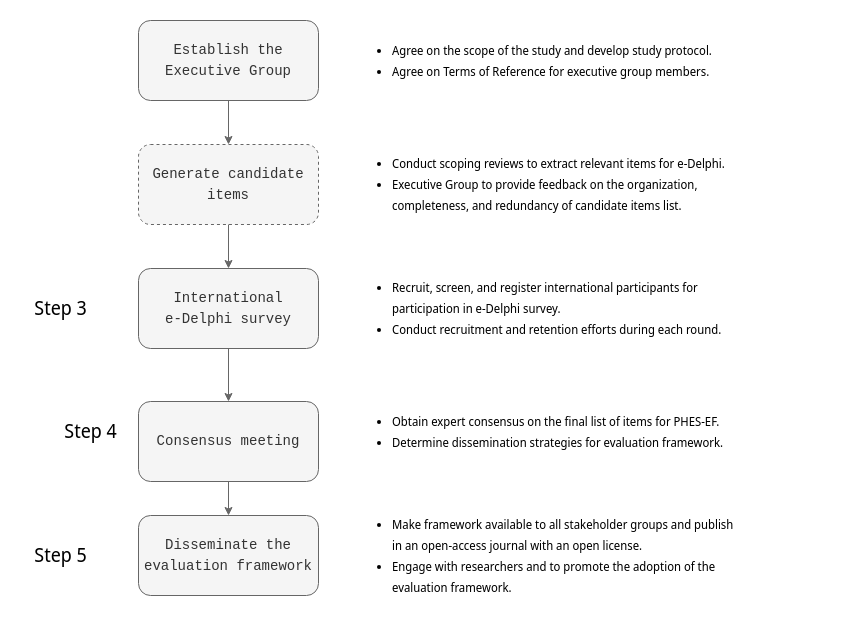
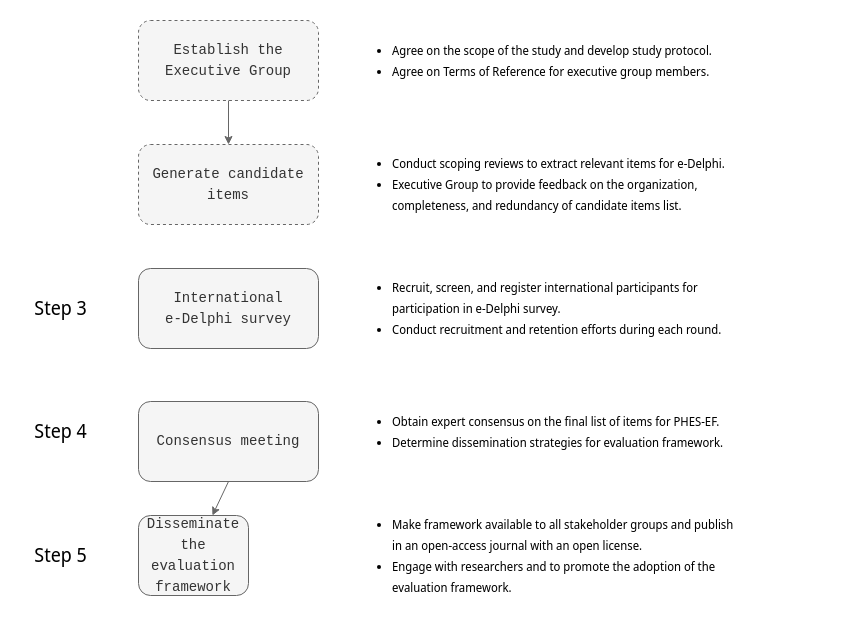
  <mxCell id="0" />
  <mxCell id="1" parent="0" />
- <mxCell id="2" value="&lt;div style=&quot;font-family: &amp;quot;Fira Code&amp;quot;, Menlo, Monaco, &amp;quot;Courier New&amp;quot;, monospace, Menlo, Monaco, &amp;quot;Courier New&amp;quot;, monospace; font-size: 14px; line-height: 21px;&quot;&gt;Establish the Executive Group&lt;/div&gt;" style="rounded=1;whiteSpace=wrap;html=1;labelBackgroundColor=none;fillColor=#f5f5f5;strokeColor=#666666;fontColor=#333333;" parent="1" vertex="1"><mxGeometry x="138" y="20" width="180" height="80" as="geometry" /></mxCell>
+ <mxCell id="2" value="&lt;div style=&quot;font-family: &amp;quot;Fira Code&amp;quot;, Menlo, Monaco, &amp;quot;Courier New&amp;quot;, monospace, Menlo, Monaco, &amp;quot;Courier New&amp;quot;, monospace; font-size: 14px; line-height: 21px;&quot;&gt;Establish the Executive Group&lt;/div&gt;" style="rounded=1;whiteSpace=wrap;html=1;labelBackgroundColor=none;fillColor=#f5f5f5;strokeColor=#666666;fontColor=#333333;dashed=1;" parent="1" vertex="1"><mxGeometry x="138" y="20" width="180" height="80" as="geometry" /></mxCell>
  <mxCell id="3" value="&lt;div style=&quot;font-family: &amp;quot;Fira Code&amp;quot;, Menlo, Monaco, &amp;quot;Courier New&amp;quot;, monospace, Menlo, Monaco, &amp;quot;Courier New&amp;quot;, monospace; font-size: 14px; line-height: 21px;&quot;&gt;Generate candidate items&lt;/div&gt;" style="rounded=1;whiteSpace=wrap;html=1;labelBackgroundColor=none;fillColor=#f5f5f5;strokeColor=#666666;fontColor=#333333;dashed=1;" parent="1" vertex="1"><mxGeometry x="138" y="144" width="180" height="80" as="geometry" /></mxCell>
  <mxCell id="4" value="" style="endArrow=classic;html=1;exitX=0.5;exitY=1;exitDx=0;exitDy=0;entryX=0.5;entryY=0;entryDx=0;entryDy=0;labelBackgroundColor=#f4f2f6;fontColor=#000000;fillColor=#f5f5f5;strokeColor=#666666;" parent="1" source="2" target="3" edge="1"><mxGeometry width="50" height="50" relative="1" as="geometry"><mxPoint x="378" y="320" as="sourcePoint" /><mxPoint x="428" y="270" as="targetPoint" /></mxGeometry></mxCell>
  <mxCell id="5" value="&lt;div style=&quot;font-family: &amp;quot;Fira Code&amp;quot;, Menlo, Monaco, &amp;quot;Courier New&amp;quot;, monospace, Menlo, Monaco, &amp;quot;Courier New&amp;quot;, monospace; font-size: 14px; line-height: 21px;&quot;&gt;&lt;div style=&quot;line-height: 21px;&quot;&gt;International &lt;br&gt;e-Delphi survey&lt;/div&gt;&lt;/div&gt;" style="rounded=1;whiteSpace=wrap;html=1;labelBackgroundColor=none;fillColor=#f5f5f5;strokeColor=#666666;fontColor=#333333;" parent="1" vertex="1"><mxGeometry x="138" y="268" width="180" height="80" as="geometry" /></mxCell>
  <mxCell id="6" value="&lt;div style=&quot;font-family: &amp;quot;Fira Code&amp;quot;, Menlo, Monaco, &amp;quot;Courier New&amp;quot;, monospace, Menlo, Monaco, &amp;quot;Courier New&amp;quot;, monospace; font-size: 14px; line-height: 21px;&quot;&gt;&lt;div style=&quot;line-height: 21px;&quot;&gt;&lt;div style=&quot;line-height: 21px;&quot;&gt;Consensus meeting&lt;/div&gt;&lt;/div&gt;&lt;/div&gt;" style="rounded=1;whiteSpace=wrap;html=1;labelBackgroundColor=none;fillColor=#f5f5f5;strokeColor=#666666;fontColor=#333333;" parent="1" vertex="1"><mxGeometry x="138" y="401" width="180" height="80" as="geometry" /></mxCell>
- <mxCell id="7" value="&lt;div style=&quot;font-family: &amp;quot;Fira Code&amp;quot;, Menlo, Monaco, &amp;quot;Courier New&amp;quot;, monospace, Menlo, Monaco, &amp;quot;Courier New&amp;quot;, monospace; font-size: 14px; line-height: 21px;&quot;&gt;&lt;div style=&quot;line-height: 21px;&quot;&gt;&lt;div style=&quot;line-height: 21px;&quot;&gt;&lt;div style=&quot;line-height: 21px;&quot;&gt;Disseminate the evaluation framework&lt;/div&gt;&lt;/div&gt;&lt;/div&gt;&lt;/div&gt;" style="rounded=1;whiteSpace=wrap;html=1;labelBackgroundColor=none;fillColor=#f5f5f5;strokeColor=#666666;fontColor=#333333;" parent="1" vertex="1"><mxGeometry x="138" y="515" width="180" height="80" as="geometry" /></mxCell>
- <mxCell id="8" value="" style="endArrow=classic;html=1;exitX=0.5;exitY=1;exitDx=0;exitDy=0;entryX=0.5;entryY=0;entryDx=0;entryDy=0;labelBackgroundColor=#f4f2f6;fontColor=#000000;fillColor=#f5f5f5;strokeColor=#666666;" parent="1" source="3" target="5" edge="1"><mxGeometry width="50" height="50" relative="1" as="geometry"><mxPoint x="248" y="110" as="sourcePoint" /><mxPoint x="248" y="160" as="targetPoint" /></mxGeometry></mxCell>
- <mxCell id="9" value="" style="endArrow=classic;html=1;exitX=0.5;exitY=1;exitDx=0;exitDy=0;entryX=0.5;entryY=0;entryDx=0;entryDy=0;labelBackgroundColor=#f4f2f6;fontColor=#000000;fillColor=#f5f5f5;strokeColor=#666666;" parent="1" source="5" target="6" edge="1"><mxGeometry width="50" height="50" relative="1" as="geometry"><mxPoint x="248" y="110" as="sourcePoint" /><mxPoint x="248" y="160" as="targetPoint" /></mxGeometry></mxCell>
+ <mxCell id="7" value="&lt;div style=&quot;font-family: &amp;quot;Fira Code&amp;quot;, Menlo, Monaco, &amp;quot;Courier New&amp;quot;, monospace, Menlo, Monaco, &amp;quot;Courier New&amp;quot;, monospace; font-size: 14px; line-height: 21px;&quot;&gt;&lt;div style=&quot;line-height: 21px;&quot;&gt;&lt;div style=&quot;line-height: 21px;&quot;&gt;&lt;div style=&quot;line-height: 21px;&quot;&gt;Disseminate the evaluation framework&lt;/div&gt;&lt;/div&gt;&lt;/div&gt;&lt;/div&gt;" style="rounded=1;whiteSpace=wrap;html=1;labelBackgroundColor=none;fillColor=#f5f5f5;strokeColor=#666666;fontColor=#333333;" parent="1" vertex="1"><mxGeometry x="138" y="515" width="110" height="80" as="geometry" /></mxCell>
  <mxCell id="10" value="" style="endArrow=classic;html=1;exitX=0.5;exitY=1;exitDx=0;exitDy=0;labelBackgroundColor=#f4f2f6;fontColor=#000000;fillColor=#f5f5f5;strokeColor=#666666;" parent="1" source="6" target="7" edge="1"><mxGeometry width="50" height="50" relative="1" as="geometry"><mxPoint x="248" y="360" as="sourcePoint" /><mxPoint x="248" y="400" as="targetPoint" /></mxGeometry></mxCell>
  <mxCell id="11" value="Step 3" style="text;html=1;align=center;verticalAlign=middle;resizable=0;points=[];autosize=1;strokeColor=none;fillColor=none;fontSize=19;fontFamily=Noto Sans Display;fontSource=https%3A%2F%2Ffonts.googleapis.com%2Fcss%3Ffamily%3DNoto%2BSans%2BDisplay;" parent="1" vertex="1"><mxGeometry x="20" y="288" width="80" height="40" as="geometry" /></mxCell>
- <mxCell id="12" value="Step 4" style="text;html=1;align=center;verticalAlign=middle;resizable=0;points=[];autosize=1;strokeColor=none;fillColor=none;fontSize=19;fontFamily=Noto Sans Display;fontSource=https%3A%2F%2Ffonts.googleapis.com%2Fcss%3Ffamily%3DNoto%2BSans%2BDisplay;" parent="1" vertex="1"><mxGeometry x="50" y="411" width="80" height="40" as="geometry" /></mxCell>
+ <mxCell id="12" value="Step 4" style="text;html=1;align=center;verticalAlign=middle;resizable=0;points=[];autosize=1;strokeColor=none;fillColor=none;fontSize=19;fontFamily=Noto Sans Display;fontSource=https%3A%2F%2Ffonts.googleapis.com%2Fcss%3Ffamily%3DNoto%2BSans%2BDisplay;" parent="1" vertex="1"><mxGeometry x="20" y="411" width="80" height="40" as="geometry" /></mxCell>
  <mxCell id="13" value="Step 5" style="text;html=1;align=center;verticalAlign=middle;resizable=0;points=[];autosize=1;strokeColor=none;fillColor=none;fontSize=19;fontFamily=Noto Sans Display;fontSource=https%3A%2F%2Ffonts.googleapis.com%2Fcss%3Ffamily%3DNoto%2BSans%2BDisplay;" parent="1" vertex="1"><mxGeometry x="20" y="535" width="80" height="40" as="geometry" /></mxCell>
  <mxCell id="14" value="&lt;div style=&quot;font-size: 14px; line-height: 21px;&quot;&gt;&lt;div style=&quot;line-height: 21px; font-size: 12px;&quot;&gt;&lt;ul style=&quot;&quot;&gt;&lt;li style=&quot;&quot;&gt;&lt;font&gt;Agree on the scope of the study and develop study protocol.&lt;/font&gt;&lt;/li&gt;&lt;li style=&quot;&quot;&gt;&lt;font&gt;Agree on Terms of Reference for executive group members.&lt;/font&gt;&lt;/li&gt;&lt;/ul&gt;&lt;/div&gt;&lt;/div&gt;" style="rounded=0;html=1;align=left;fillColor=none;labelBackgroundColor=none;strokeColor=none;fontFamily=Noto Sans Display;fontSource=https%3A%2F%2Ffonts.googleapis.com%2Fcss%3Ffamily%3DNoto%2BSans%2BDisplay;" parent="1" vertex="1"><mxGeometry x="350" y="20" width="490" height="80" as="geometry" /></mxCell>
  <mxCell id="15" value="&lt;div style=&quot;line-height: 21px;&quot;&gt;&lt;div style=&quot;line-height: 21px;&quot;&gt;&lt;ul style=&quot;&quot;&gt;&lt;li style=&quot;&quot;&gt;&lt;span style=&quot;&quot;&gt;Conduct scoping reviews to extract relevant items for e-Delphi.&lt;/span&gt;&lt;br&gt;&lt;/li&gt;&lt;li style=&quot;&quot;&gt;Executive Group to provide feedback on the organization, &lt;br&gt;completeness, and redundancy of candidate items list.&lt;/li&gt;&lt;/ul&gt;&lt;/div&gt;&lt;/div&gt;" style="rounded=0;html=1;align=left;fillColor=none;labelBackgroundColor=none;strokeColor=none;fontFamily=Noto Sans Display;fontSource=https%3A%2F%2Ffonts.googleapis.com%2Fcss%3Ffamily%3DNoto%2BSans%2BDisplay;" parent="1" vertex="1"><mxGeometry x="350" y="144" width="490" height="80" as="geometry" /></mxCell>
  <mxCell id="16" value="&lt;div style=&quot;line-height: 21px;&quot;&gt;&lt;div style=&quot;line-height: 21px;&quot;&gt;&lt;ul style=&quot;&quot;&gt;&lt;li style=&quot;&quot;&gt;Recruit, screen, and register international participants for&lt;br&gt;participation in e-Delphi survey.&lt;/li&gt;&lt;li style=&quot;&quot;&gt;&lt;font&gt;Conduct recruitment and retention efforts during each round.&lt;/font&gt;&lt;/li&gt;&lt;/ul&gt;&lt;/div&gt;&lt;/div&gt;" style="rounded=0;html=1;align=left;fillColor=none;labelBackgroundColor=none;strokeColor=none;fontFamily=Noto Sans Display;fontSource=https%3A%2F%2Ffonts.googleapis.com%2Fcss%3Ffamily%3DNoto%2BSans%2BDisplay;" parent="1" vertex="1"><mxGeometry x="350" y="268" width="490" height="80" as="geometry" /></mxCell>
  <mxCell id="17" value="&lt;div style=&quot;line-height: 21px;&quot;&gt;&lt;div style=&quot;line-height: 21px;&quot;&gt;&lt;ul style=&quot;&quot;&gt;&lt;li style=&quot;&quot;&gt;&lt;span style=&quot;&quot;&gt;Obtain expert consensus on the final list of items for PHES-EF.&lt;/span&gt;&lt;br&gt;&lt;/li&gt;&lt;li style=&quot;&quot;&gt;&lt;font&gt;Determine dissemination strategies for evaluation framework.&lt;/font&gt;&lt;/li&gt;&lt;/ul&gt;&lt;/div&gt;&lt;/div&gt;" style="rounded=0;html=1;align=left;fillColor=none;labelBackgroundColor=none;strokeColor=none;fontFamily=Noto Sans Display;fontSource=https%3A%2F%2Ffonts.googleapis.com%2Fcss%3Ffamily%3DNoto%2BSans%2BDisplay;" parent="1" vertex="1"><mxGeometry x="350" y="391" width="490" height="80" as="geometry" /></mxCell>
  <mxCell id="18" value="&lt;div style=&quot;line-height: 21px;&quot;&gt;&lt;div style=&quot;line-height: 21px;&quot;&gt;&lt;ul style=&quot;&quot;&gt;&lt;li style=&quot;&quot;&gt;&lt;span style=&quot;&quot;&gt;Make framework available to all stakeholder groups and publish&lt;br&gt;&lt;/span&gt;in an open-access journal with an open license.&lt;/li&gt;&lt;li style=&quot;&quot;&gt;&lt;font&gt;Engage with researchers and to promote the adoption of the&lt;br&gt;evaluation framework.&lt;/font&gt;&lt;/li&gt;&lt;/ul&gt;&lt;/div&gt;&lt;/div&gt;" style="rounded=0;html=1;align=left;fillColor=none;labelBackgroundColor=none;strokeColor=none;fontFamily=Noto Sans Display;fontSource=https%3A%2F%2Ffonts.googleapis.com%2Fcss%3Ffamily%3DNoto%2BSans%2BDisplay;" parent="1" vertex="1"><mxGeometry x="350" y="515" width="490" height="80" as="geometry" /></mxCell>
